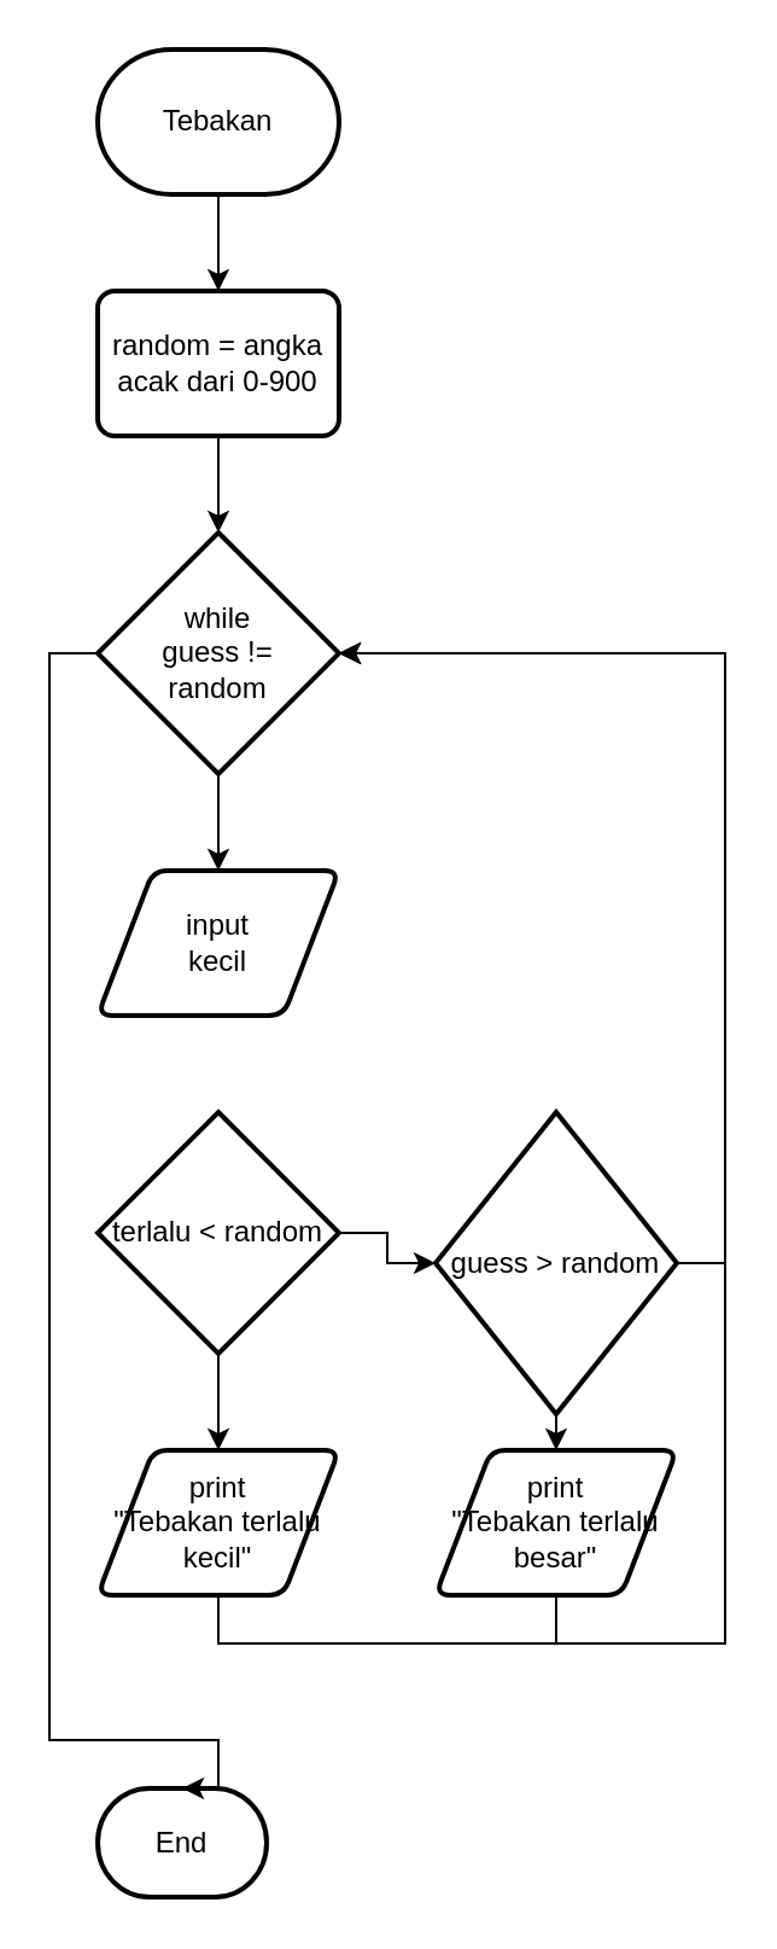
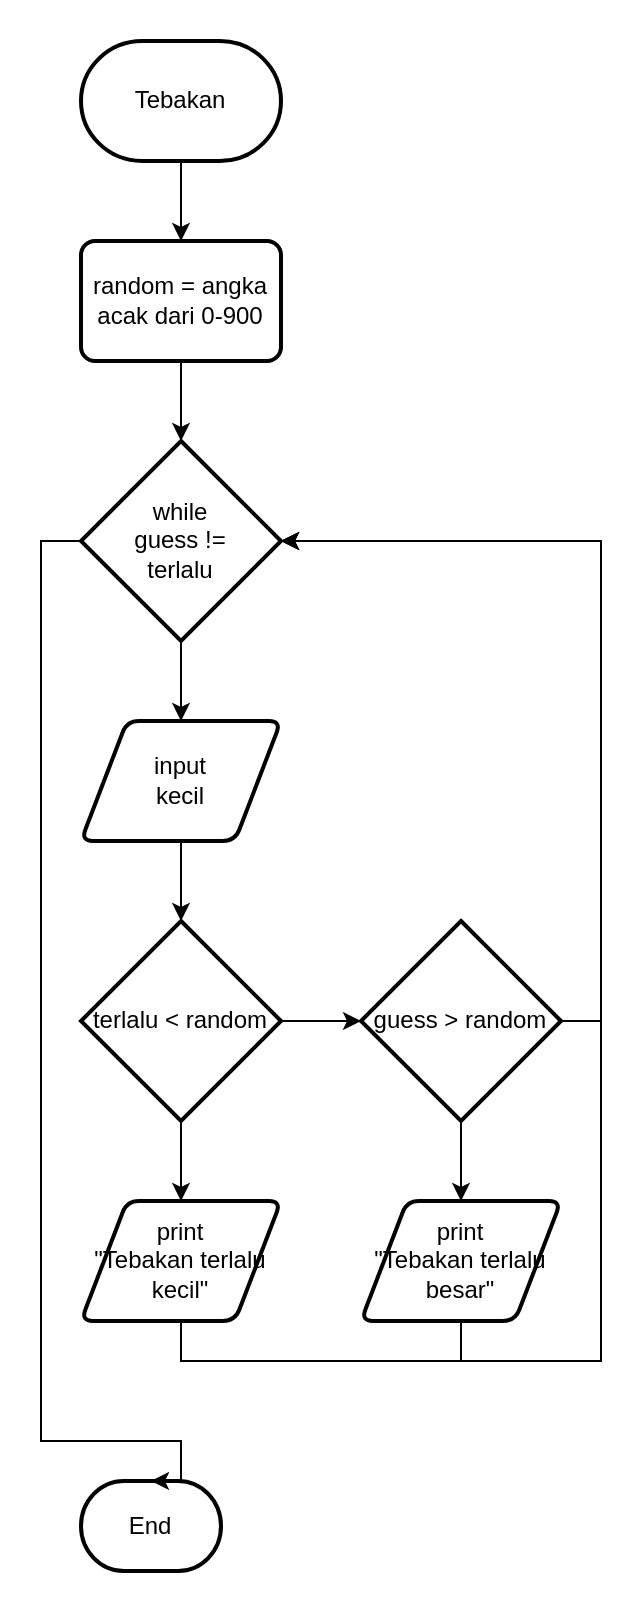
  <mxCell id="0" />
  <mxCell id="1" parent="0" />
  <mxCell id="2" value="" style="edgeStyle=orthogonalEdgeStyle;rounded=0;orthogonalLoop=1;jettySize=auto;html=1;" edge="1" parent="1" source="3"><mxGeometry relative="1" as="geometry"><mxPoint x="90" y="120" as="targetPoint" /></mxGeometry></mxCell>
  <mxCell id="3" value="&lt;div&gt;Tebakan&lt;/div&gt;" style="strokeWidth=2;html=1;shape=mxgraph.flowchart.terminator;whiteSpace=wrap;" vertex="1" parent="1"><mxGeometry x="40" y="20" width="100" height="60" as="geometry" /></mxCell>
  <mxCell id="4" value="End" style="strokeWidth=2;html=1;shape=mxgraph.flowchart.terminator;whiteSpace=wrap;" vertex="1" parent="1"><mxGeometry x="40" y="740" width="70" height="45" as="geometry" /></mxCell>
  <mxCell id="5" value="" style="edgeStyle=orthogonalEdgeStyle;rounded=0;orthogonalLoop=1;jettySize=auto;html=1;" edge="1" parent="1" source="6" target="9"><mxGeometry relative="1" as="geometry" /></mxCell>
  <mxCell id="6" value="random = angka acak dari 0-900" style="rounded=1;whiteSpace=wrap;html=1;absoluteArcSize=1;arcSize=14;strokeWidth=2;" vertex="1" parent="1"><mxGeometry x="40" y="120" width="100" height="60" as="geometry" /></mxCell>
  <mxCell id="7" value="" style="edgeStyle=orthogonalEdgeStyle;rounded=0;orthogonalLoop=1;jettySize=auto;html=1;" edge="1" parent="1" source="9" target="11"><mxGeometry relative="1" as="geometry" /></mxCell>
  <mxCell id="8" style="edgeStyle=orthogonalEdgeStyle;rounded=0;orthogonalLoop=1;jettySize=auto;html=1;exitX=0;exitY=0.5;exitDx=0;exitDy=0;exitPerimeter=0;entryX=0.5;entryY=0;entryDx=0;entryDy=0;entryPerimeter=0;" edge="1" parent="1" source="9" target="4"><mxGeometry relative="1" as="geometry"><Array as="points"><mxPoint x="20" y="270" /><mxPoint x="20" y="720" /><mxPoint x="90" y="720" /></Array></mxGeometry></mxCell>
- <mxCell id="9" value="&lt;div&gt;while&lt;/div&gt;&lt;div&gt;guess !=&lt;/div&gt;&lt;div&gt;random&lt;br&gt;&lt;/div&gt;" style="strokeWidth=2;html=1;shape=mxgraph.flowchart.decision;whiteSpace=wrap;" vertex="1" parent="1"><mxGeometry x="40" y="220" width="100" height="100" as="geometry" /></mxCell>
+ <mxCell id="9" value="&lt;div&gt;while&lt;/div&gt;&lt;div&gt;guess !=&lt;/div&gt;&lt;div&gt;terlalu&lt;br&gt;&lt;/div&gt;" style="strokeWidth=2;html=1;shape=mxgraph.flowchart.decision;whiteSpace=wrap;" vertex="1" parent="1"><mxGeometry x="40" y="220" width="100" height="100" as="geometry" /></mxCell>
+ <mxCell id="10" value="" style="edgeStyle=orthogonalEdgeStyle;rounded=0;orthogonalLoop=1;jettySize=auto;html=1;" edge="1" parent="1" source="11" target="14"><mxGeometry relative="1" as="geometry" /></mxCell>
  <mxCell id="11" value="&lt;div&gt;input&lt;/div&gt;&lt;div&gt;kecil&lt;br&gt;&lt;/div&gt;" style="shape=parallelogram;html=1;strokeWidth=2;perimeter=parallelogramPerimeter;whiteSpace=wrap;rounded=1;arcSize=12;size=0.23;" vertex="1" parent="1"><mxGeometry x="40" y="360" width="100" height="60" as="geometry" /></mxCell>
  <mxCell id="12" value="" style="edgeStyle=orthogonalEdgeStyle;rounded=0;orthogonalLoop=1;jettySize=auto;html=1;" edge="1" parent="1" source="14" target="17"><mxGeometry relative="1" as="geometry" /></mxCell>
  <mxCell id="13" value="" style="edgeStyle=orthogonalEdgeStyle;rounded=0;orthogonalLoop=1;jettySize=auto;html=1;" edge="1" parent="1" source="14" target="19"><mxGeometry relative="1" as="geometry" /></mxCell>
  <mxCell id="14" value="terlalu &amp;lt; random" style="strokeWidth=2;html=1;shape=mxgraph.flowchart.decision;whiteSpace=wrap;" vertex="1" parent="1"><mxGeometry x="40" y="460" width="100" height="100" as="geometry" /></mxCell>
  <mxCell id="15" value="" style="edgeStyle=orthogonalEdgeStyle;rounded=0;orthogonalLoop=1;jettySize=auto;html=1;" edge="1" parent="1" source="17" target="21"><mxGeometry relative="1" as="geometry" /></mxCell>
  <mxCell id="16" style="edgeStyle=orthogonalEdgeStyle;rounded=0;orthogonalLoop=1;jettySize=auto;html=1;exitX=1;exitY=0.5;exitDx=0;exitDy=0;exitPerimeter=0;entryX=1;entryY=0.5;entryDx=0;entryDy=0;entryPerimeter=0;" edge="1" parent="1" source="17" target="9"><mxGeometry relative="1" as="geometry" /></mxCell>
- <mxCell id="17" value="guess &amp;gt; random" style="strokeWidth=2;html=1;shape=mxgraph.flowchart.decision;whiteSpace=wrap;" vertex="1" parent="1"><mxGeometry x="180" y="460" width="100" height="125" as="geometry" /></mxCell>
+ <mxCell id="17" value="guess &amp;gt; random" style="strokeWidth=2;html=1;shape=mxgraph.flowchart.decision;whiteSpace=wrap;" vertex="1" parent="1"><mxGeometry x="180" y="460" width="100" height="100" as="geometry" /></mxCell>
  <mxCell id="18" style="edgeStyle=orthogonalEdgeStyle;rounded=0;orthogonalLoop=1;jettySize=auto;html=1;exitX=0.5;exitY=1;exitDx=0;exitDy=0;" edge="1" parent="1" source="19"><mxGeometry relative="1" as="geometry"><mxPoint x="140" y="270" as="targetPoint" /><Array as="points"><mxPoint x="90" y="680" /><mxPoint x="300" y="680" /><mxPoint x="300" y="270" /></Array></mxGeometry></mxCell>
  <mxCell id="19" value="&lt;div&gt;print&lt;/div&gt;&lt;div&gt;&quot;Tebakan terlalu kecil&quot;&lt;br&gt;&lt;/div&gt;" style="shape=parallelogram;html=1;strokeWidth=2;perimeter=parallelogramPerimeter;whiteSpace=wrap;rounded=1;arcSize=12;size=0.23;" vertex="1" parent="1"><mxGeometry x="40" y="600" width="100" height="60" as="geometry" /></mxCell>
  <mxCell id="20" style="edgeStyle=orthogonalEdgeStyle;rounded=0;orthogonalLoop=1;jettySize=auto;html=1;exitX=0.5;exitY=1;exitDx=0;exitDy=0;entryX=1;entryY=0.5;entryDx=0;entryDy=0;entryPerimeter=0;" edge="1" parent="1" source="21" target="9"><mxGeometry relative="1" as="geometry"><Array as="points"><mxPoint x="230" y="680" /><mxPoint x="300" y="680" /><mxPoint x="300" y="270" /></Array></mxGeometry></mxCell>
  <mxCell id="21" value="&lt;div&gt;print&lt;/div&gt;&lt;div&gt;&quot;Tebakan terlalu besar&quot;&lt;br&gt;&lt;/div&gt;" style="shape=parallelogram;html=1;strokeWidth=2;perimeter=parallelogramPerimeter;whiteSpace=wrap;rounded=1;arcSize=12;size=0.23;" vertex="1" parent="1"><mxGeometry x="180" y="600" width="100" height="60" as="geometry" /></mxCell>
